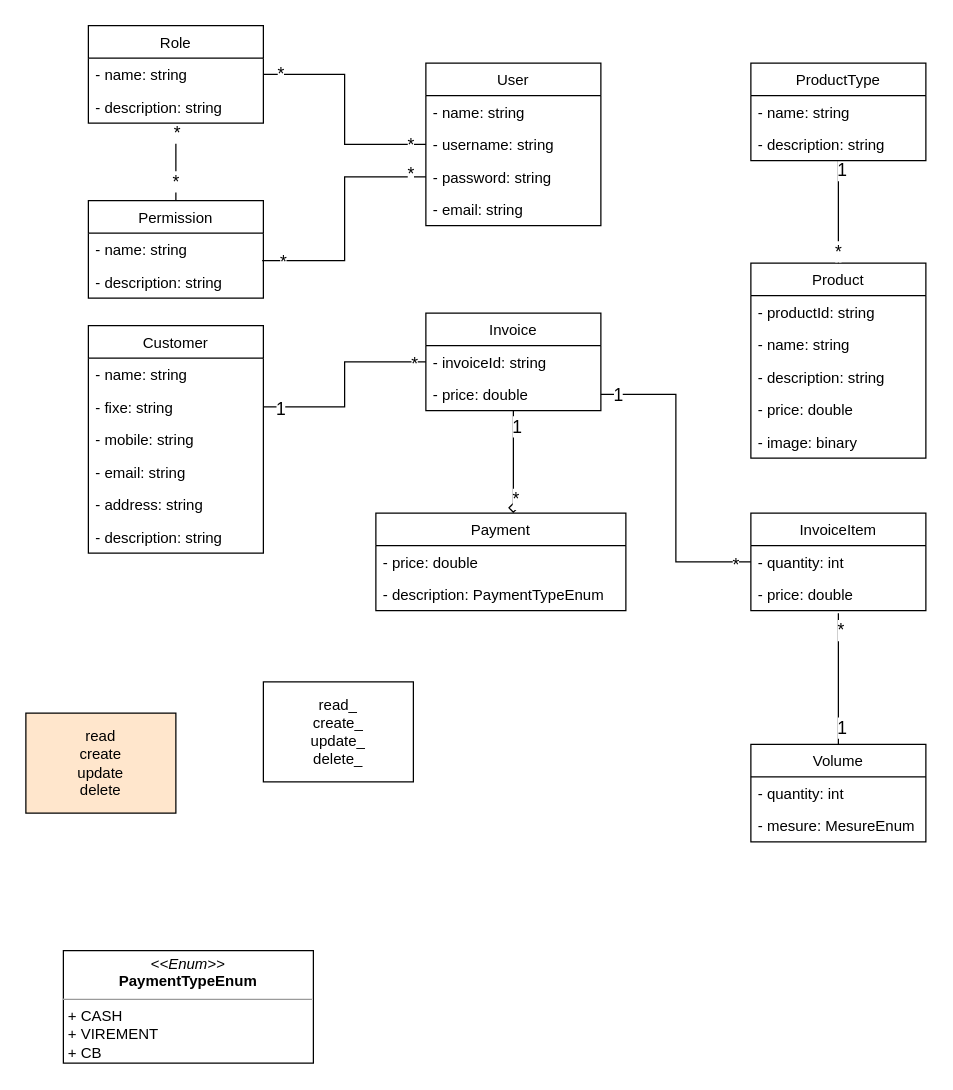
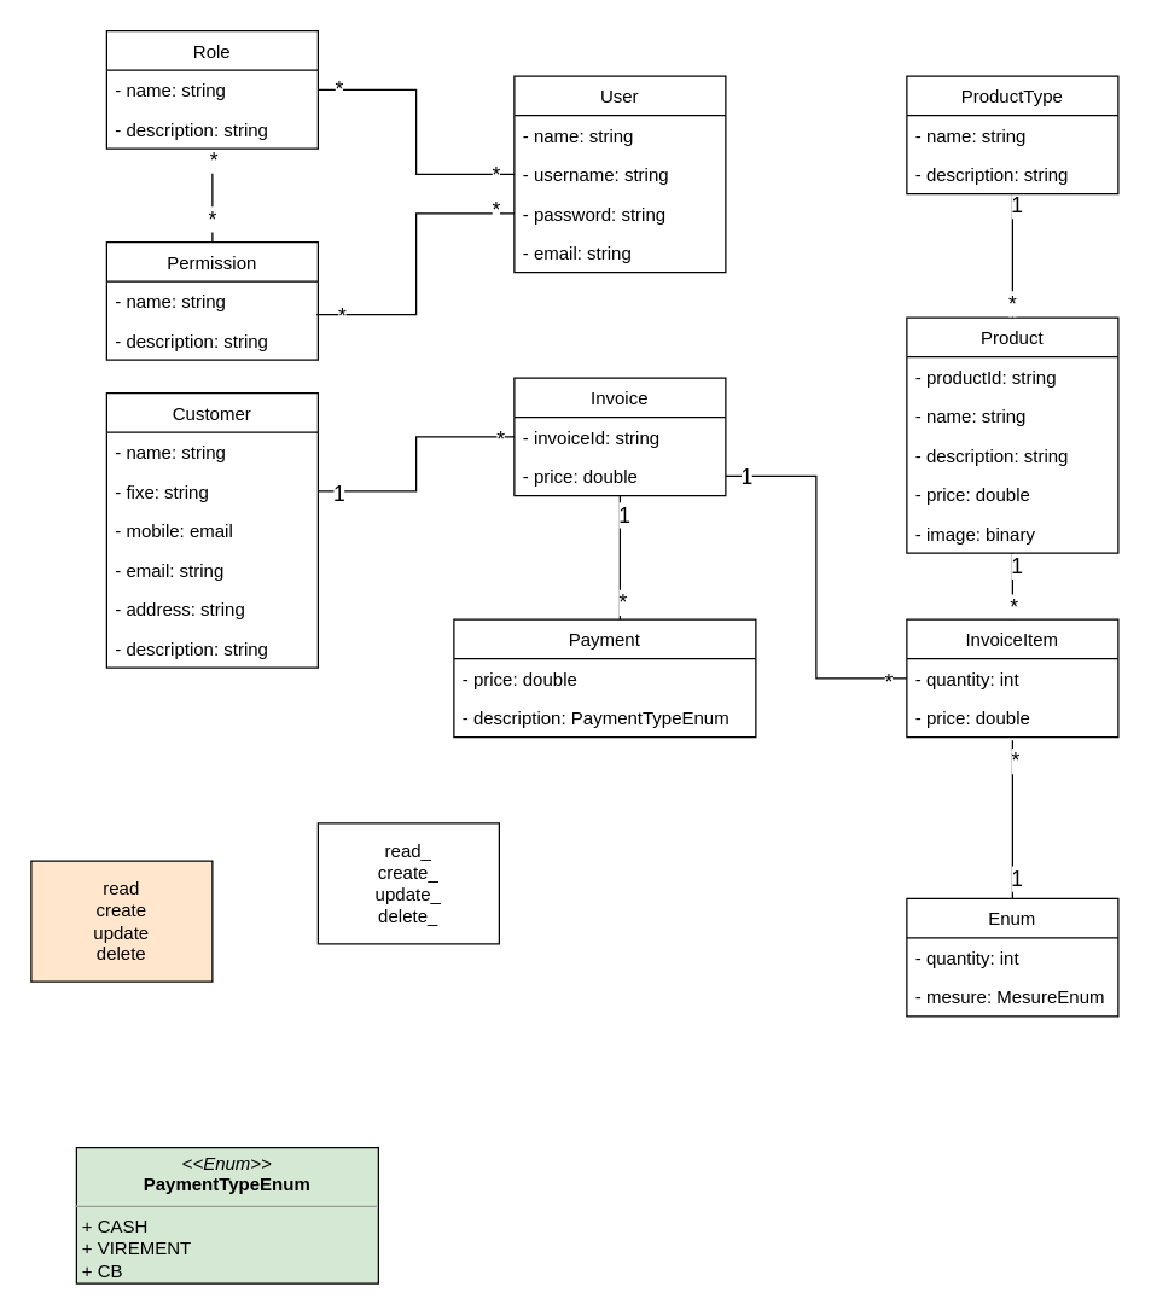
  <mxCell id="0" />
  <mxCell id="1" parent="0" />
  <mxCell id="2" value="User" style="swimlane;fontStyle=0;childLayout=stackLayout;horizontal=1;startSize=26;fillColor=none;horizontalStack=0;resizeParent=1;resizeParentMax=0;resizeLast=0;collapsible=1;marginBottom=0;" parent="1" vertex="1"><mxGeometry x="340" y="50" width="140" height="130" as="geometry" /></mxCell>
  <mxCell id="3" value="- name: string" style="text;strokeColor=none;fillColor=none;align=left;verticalAlign=top;spacingLeft=4;spacingRight=4;overflow=hidden;rotatable=0;points=[[0,0.5],[1,0.5]];portConstraint=eastwest;" parent="2" vertex="1"><mxGeometry y="26" width="140" height="26" as="geometry" /></mxCell>
  <mxCell id="4" value="- username: string" style="text;strokeColor=none;fillColor=none;align=left;verticalAlign=top;spacingLeft=4;spacingRight=4;overflow=hidden;rotatable=0;points=[[0,0.5],[1,0.5]];portConstraint=eastwest;" parent="2" vertex="1"><mxGeometry y="52" width="140" height="26" as="geometry" /></mxCell>
  <mxCell id="5" value="- password: string" style="text;strokeColor=none;fillColor=none;align=left;verticalAlign=top;spacingLeft=4;spacingRight=4;overflow=hidden;rotatable=0;points=[[0,0.5],[1,0.5]];portConstraint=eastwest;" parent="2" vertex="1"><mxGeometry y="78" width="140" height="26" as="geometry" /></mxCell>
  <mxCell id="6" value="- email: string" style="text;strokeColor=none;fillColor=none;align=left;verticalAlign=top;spacingLeft=4;spacingRight=4;overflow=hidden;rotatable=0;points=[[0,0.5],[1,0.5]];portConstraint=eastwest;" parent="2" vertex="1"><mxGeometry y="104" width="140" height="26" as="geometry" /></mxCell>
  <mxCell id="7" style="edgeStyle=orthogonalEdgeStyle;rounded=0;orthogonalLoop=1;jettySize=auto;html=1;endArrow=none;endFill=0;" parent="1" source="10" target="13" edge="1"><mxGeometry relative="1" as="geometry" /></mxCell>
  <mxCell id="8" value="&lt;font style=&quot;font-size: 14px&quot;&gt;*&lt;/font&gt;" style="edgeLabel;html=1;align=center;verticalAlign=middle;resizable=0;points=[];" parent="7" vertex="1" connectable="0"><mxGeometry x="-0.774" relative="1" as="geometry"><mxPoint as="offset" /></mxGeometry></mxCell>
  <mxCell id="9" value="*" style="edgeLabel;html=1;align=center;verticalAlign=middle;resizable=0;points=[];fontSize=14;" parent="7" vertex="1" connectable="0"><mxGeometry x="0.484" y="-1" relative="1" as="geometry"><mxPoint as="offset" /></mxGeometry></mxCell>
  <mxCell id="10" value="Role" style="swimlane;fontStyle=0;childLayout=stackLayout;horizontal=1;startSize=26;fillColor=none;horizontalStack=0;resizeParent=1;resizeParentMax=0;resizeLast=0;collapsible=1;marginBottom=0;" parent="1" vertex="1"><mxGeometry x="70" y="20" width="140" height="78" as="geometry" /></mxCell>
  <mxCell id="11" value="- name: string" style="text;strokeColor=none;fillColor=none;align=left;verticalAlign=top;spacingLeft=4;spacingRight=4;overflow=hidden;rotatable=0;points=[[0,0.5],[1,0.5]];portConstraint=eastwest;" parent="10" vertex="1"><mxGeometry y="26" width="140" height="26" as="geometry" /></mxCell>
  <mxCell id="12" value="- description: string" style="text;strokeColor=none;fillColor=none;align=left;verticalAlign=top;spacingLeft=4;spacingRight=4;overflow=hidden;rotatable=0;points=[[0,0.5],[1,0.5]];portConstraint=eastwest;" parent="10" vertex="1"><mxGeometry y="52" width="140" height="26" as="geometry" /></mxCell>
  <mxCell id="13" value="Permission" style="swimlane;fontStyle=0;childLayout=stackLayout;horizontal=1;startSize=26;fillColor=none;horizontalStack=0;resizeParent=1;resizeParentMax=0;resizeLast=0;collapsible=1;marginBottom=0;" parent="1" vertex="1"><mxGeometry x="70" y="160" width="140" height="78" as="geometry" /></mxCell>
  <mxCell id="14" value="- name: string" style="text;strokeColor=none;fillColor=none;align=left;verticalAlign=top;spacingLeft=4;spacingRight=4;overflow=hidden;rotatable=0;points=[[0,0.5],[1,0.5]];portConstraint=eastwest;" parent="13" vertex="1"><mxGeometry y="26" width="140" height="26" as="geometry" /></mxCell>
  <mxCell id="15" value="- description: string" style="text;strokeColor=none;fillColor=none;align=left;verticalAlign=top;spacingLeft=4;spacingRight=4;overflow=hidden;rotatable=0;points=[[0,0.5],[1,0.5]];portConstraint=eastwest;" parent="13" vertex="1"><mxGeometry y="52" width="140" height="26" as="geometry" /></mxCell>
+ <mxCell id="16" style="edgeStyle=orthogonalEdgeStyle;rounded=0;orthogonalLoop=1;jettySize=auto;html=1;fontSize=14;endArrow=none;endFill=0;" parent="1" source="19" target="31" edge="1"><mxGeometry relative="1" as="geometry" /></mxCell>
+ <mxCell id="17" value="*" style="edgeLabel;html=1;align=center;verticalAlign=middle;resizable=0;points=[];fontSize=14;" parent="16" vertex="1" connectable="0"><mxGeometry x="0.6" relative="1" as="geometry"><mxPoint as="offset" /></mxGeometry></mxCell>
+ <mxCell id="18" value="1" style="edgeLabel;html=1;align=center;verticalAlign=middle;resizable=0;points=[];fontSize=14;" parent="16" vertex="1" connectable="0"><mxGeometry x="-0.629" y="2" relative="1" as="geometry"><mxPoint as="offset" /></mxGeometry></mxCell>
  <mxCell id="19" value="Product" style="swimlane;fontStyle=0;childLayout=stackLayout;horizontal=1;startSize=26;fillColor=none;horizontalStack=0;resizeParent=1;resizeParentMax=0;resizeLast=0;collapsible=1;marginBottom=0;" parent="1" vertex="1"><mxGeometry x="600" y="210" width="140" height="156" as="geometry" /></mxCell>
  <mxCell id="20" value="- productId: string" style="text;strokeColor=none;fillColor=none;align=left;verticalAlign=top;spacingLeft=4;spacingRight=4;overflow=hidden;rotatable=0;points=[[0,0.5],[1,0.5]];portConstraint=eastwest;" parent="19" vertex="1"><mxGeometry y="26" width="140" height="26" as="geometry" /></mxCell>
  <mxCell id="21" value="- name: string" style="text;strokeColor=none;fillColor=none;align=left;verticalAlign=top;spacingLeft=4;spacingRight=4;overflow=hidden;rotatable=0;points=[[0,0.5],[1,0.5]];portConstraint=eastwest;" parent="19" vertex="1"><mxGeometry y="52" width="140" height="26" as="geometry" /></mxCell>
  <mxCell id="22" value="- description: string" style="text;strokeColor=none;fillColor=none;align=left;verticalAlign=top;spacingLeft=4;spacingRight=4;overflow=hidden;rotatable=0;points=[[0,0.5],[1,0.5]];portConstraint=eastwest;" parent="19" vertex="1"><mxGeometry y="78" width="140" height="26" as="geometry" /></mxCell>
  <mxCell id="23" value="- price: double" style="text;strokeColor=none;fillColor=none;align=left;verticalAlign=top;spacingLeft=4;spacingRight=4;overflow=hidden;rotatable=0;points=[[0,0.5],[1,0.5]];portConstraint=eastwest;" parent="19" vertex="1"><mxGeometry y="104" width="140" height="26" as="geometry" /></mxCell>
  <mxCell id="24" value="- image: binary" style="text;strokeColor=none;fillColor=none;align=left;verticalAlign=top;spacingLeft=4;spacingRight=4;overflow=hidden;rotatable=0;points=[[0,0.5],[1,0.5]];portConstraint=eastwest;" parent="19" vertex="1"><mxGeometry y="130" width="140" height="26" as="geometry" /></mxCell>
  <mxCell id="25" style="edgeStyle=orthogonalEdgeStyle;rounded=0;orthogonalLoop=1;jettySize=auto;html=1;entryX=0.5;entryY=0;entryDx=0;entryDy=0;fontSize=14;endArrow=none;endFill=0;" parent="1" source="28" target="19" edge="1"><mxGeometry relative="1" as="geometry" /></mxCell>
  <mxCell id="26" value="1" style="edgeLabel;html=1;align=center;verticalAlign=middle;resizable=0;points=[];fontSize=14;" parent="25" vertex="1" connectable="0"><mxGeometry x="-0.829" y="2" relative="1" as="geometry"><mxPoint as="offset" /></mxGeometry></mxCell>
  <mxCell id="27" value="*" style="edgeLabel;html=1;align=center;verticalAlign=middle;resizable=0;points=[];fontSize=14;" parent="25" vertex="1" connectable="0"><mxGeometry x="0.756" y="3" relative="1" as="geometry"><mxPoint x="-4" as="offset" /></mxGeometry></mxCell>
  <mxCell id="28" value="ProductType" style="swimlane;fontStyle=0;childLayout=stackLayout;horizontal=1;startSize=26;fillColor=none;horizontalStack=0;resizeParent=1;resizeParentMax=0;resizeLast=0;collapsible=1;marginBottom=0;" parent="1" vertex="1"><mxGeometry x="600" y="50" width="140" height="78" as="geometry" /></mxCell>
  <mxCell id="29" value="- name: string" style="text;strokeColor=none;fillColor=none;align=left;verticalAlign=top;spacingLeft=4;spacingRight=4;overflow=hidden;rotatable=0;points=[[0,0.5],[1,0.5]];portConstraint=eastwest;" parent="28" vertex="1"><mxGeometry y="26" width="140" height="26" as="geometry" /></mxCell>
  <mxCell id="30" value="- description: string" style="text;strokeColor=none;fillColor=none;align=left;verticalAlign=top;spacingLeft=4;spacingRight=4;overflow=hidden;rotatable=0;points=[[0,0.5],[1,0.5]];portConstraint=eastwest;" parent="28" vertex="1"><mxGeometry y="52" width="140" height="26" as="geometry" /></mxCell>
  <mxCell id="31" value="InvoiceItem" style="swimlane;fontStyle=0;childLayout=stackLayout;horizontal=1;startSize=26;fillColor=none;horizontalStack=0;resizeParent=1;resizeParentMax=0;resizeLast=0;collapsible=1;marginBottom=0;" parent="1" vertex="1"><mxGeometry x="600" y="410" width="140" height="78" as="geometry" /></mxCell>
  <mxCell id="32" value="- quantity: int" style="text;strokeColor=none;fillColor=none;align=left;verticalAlign=top;spacingLeft=4;spacingRight=4;overflow=hidden;rotatable=0;points=[[0,0.5],[1,0.5]];portConstraint=eastwest;" parent="31" vertex="1"><mxGeometry y="26" width="140" height="26" as="geometry" /></mxCell>
  <mxCell id="33" value="- price: double" style="text;strokeColor=none;fillColor=none;align=left;verticalAlign=top;spacingLeft=4;spacingRight=4;overflow=hidden;rotatable=0;points=[[0,0.5],[1,0.5]];portConstraint=eastwest;" parent="31" vertex="1"><mxGeometry y="52" width="140" height="26" as="geometry" /></mxCell>
- <mxCell id="34" style="edgeStyle=orthogonalEdgeStyle;rounded=0;orthogonalLoop=1;jettySize=auto;html=1;entryX=0.55;entryY=0;entryDx=0;entryDy=0;entryPerimeter=0;fontSize=14;endArrow=diamond;endFill=0;" parent="1" source="37" target="40" edge="1"><mxGeometry relative="1" as="geometry" /></mxCell>
+ <mxCell id="34" style="edgeStyle=orthogonalEdgeStyle;rounded=0;orthogonalLoop=1;jettySize=auto;html=1;entryX=0.55;entryY=0;entryDx=0;entryDy=0;entryPerimeter=0;fontSize=14;endArrow=none;endFill=0;" parent="1" source="37" target="40" edge="1"><mxGeometry relative="1" as="geometry" /></mxCell>
  <mxCell id="35" value="1" style="edgeLabel;html=1;align=center;verticalAlign=middle;resizable=0;points=[];fontSize=14;" parent="34" vertex="1" connectable="0"><mxGeometry x="-0.707" y="2" relative="1" as="geometry"><mxPoint as="offset" /></mxGeometry></mxCell>
  <mxCell id="36" value="*" style="edgeLabel;html=1;align=center;verticalAlign=middle;resizable=0;points=[];fontSize=14;" parent="34" vertex="1" connectable="0"><mxGeometry x="0.707" y="1" relative="1" as="geometry"><mxPoint as="offset" /></mxGeometry></mxCell>
  <mxCell id="37" value="Invoice" style="swimlane;fontStyle=0;childLayout=stackLayout;horizontal=1;startSize=26;fillColor=none;horizontalStack=0;resizeParent=1;resizeParentMax=0;resizeLast=0;collapsible=1;marginBottom=0;" parent="1" vertex="1"><mxGeometry x="340" y="250" width="140" height="78" as="geometry" /></mxCell>
  <mxCell id="38" value="- invoiceId: string" style="text;strokeColor=none;fillColor=none;align=left;verticalAlign=top;spacingLeft=4;spacingRight=4;overflow=hidden;rotatable=0;points=[[0,0.5],[1,0.5]];portConstraint=eastwest;" parent="37" vertex="1"><mxGeometry y="26" width="140" height="26" as="geometry" /></mxCell>
  <mxCell id="39" value="- price: double" style="text;strokeColor=none;fillColor=none;align=left;verticalAlign=top;spacingLeft=4;spacingRight=4;overflow=hidden;rotatable=0;points=[[0,0.5],[1,0.5]];portConstraint=eastwest;" parent="37" vertex="1"><mxGeometry y="52" width="140" height="26" as="geometry" /></mxCell>
  <mxCell id="40" value="Payment" style="swimlane;fontStyle=0;childLayout=stackLayout;horizontal=1;startSize=26;fillColor=none;horizontalStack=0;resizeParent=1;resizeParentMax=0;resizeLast=0;collapsible=1;marginBottom=0;" parent="1" vertex="1"><mxGeometry x="300" y="410" width="200" height="78" as="geometry" /></mxCell>
  <mxCell id="41" value="- price: double" style="text;strokeColor=none;fillColor=none;align=left;verticalAlign=top;spacingLeft=4;spacingRight=4;overflow=hidden;rotatable=0;points=[[0,0.5],[1,0.5]];portConstraint=eastwest;" parent="40" vertex="1"><mxGeometry y="26" width="200" height="26" as="geometry" /></mxCell>
  <mxCell id="42" value="- description: PaymentTypeEnum" style="text;strokeColor=none;fillColor=none;align=left;verticalAlign=top;spacingLeft=4;spacingRight=4;overflow=hidden;rotatable=0;points=[[0,0.5],[1,0.5]];portConstraint=eastwest;" parent="40" vertex="1"><mxGeometry y="52" width="200" height="26" as="geometry" /></mxCell>
  <mxCell id="43" value="Customer" style="swimlane;fontStyle=0;childLayout=stackLayout;horizontal=1;startSize=26;fillColor=none;horizontalStack=0;resizeParent=1;resizeParentMax=0;resizeLast=0;collapsible=1;marginBottom=0;" parent="1" vertex="1"><mxGeometry x="70" y="260" width="140" height="182" as="geometry" /></mxCell>
  <mxCell id="44" value="- name: string" style="text;strokeColor=none;fillColor=none;align=left;verticalAlign=top;spacingLeft=4;spacingRight=4;overflow=hidden;rotatable=0;points=[[0,0.5],[1,0.5]];portConstraint=eastwest;" parent="43" vertex="1"><mxGeometry y="26" width="140" height="26" as="geometry" /></mxCell>
  <mxCell id="45" value="- fixe: string" style="text;strokeColor=none;fillColor=none;align=left;verticalAlign=top;spacingLeft=4;spacingRight=4;overflow=hidden;rotatable=0;points=[[0,0.5],[1,0.5]];portConstraint=eastwest;" parent="43" vertex="1"><mxGeometry y="52" width="140" height="26" as="geometry" /></mxCell>
- <mxCell id="46" value="- mobile: string" style="text;strokeColor=none;fillColor=none;align=left;verticalAlign=top;spacingLeft=4;spacingRight=4;overflow=hidden;rotatable=0;points=[[0,0.5],[1,0.5]];portConstraint=eastwest;" parent="43" vertex="1"><mxGeometry y="78" width="140" height="26" as="geometry" /></mxCell>
+ <mxCell id="46" value="- mobile: email" style="text;strokeColor=none;fillColor=none;align=left;verticalAlign=top;spacingLeft=4;spacingRight=4;overflow=hidden;rotatable=0;points=[[0,0.5],[1,0.5]];portConstraint=eastwest;" parent="43" vertex="1"><mxGeometry y="78" width="140" height="26" as="geometry" /></mxCell>
  <mxCell id="47" value="- email: string" style="text;strokeColor=none;fillColor=none;align=left;verticalAlign=top;spacingLeft=4;spacingRight=4;overflow=hidden;rotatable=0;points=[[0,0.5],[1,0.5]];portConstraint=eastwest;" parent="43" vertex="1"><mxGeometry y="104" width="140" height="26" as="geometry" /></mxCell>
  <mxCell id="48" value="- address: string" style="text;strokeColor=none;fillColor=none;align=left;verticalAlign=top;spacingLeft=4;spacingRight=4;overflow=hidden;rotatable=0;points=[[0,0.5],[1,0.5]];portConstraint=eastwest;" parent="43" vertex="1"><mxGeometry y="130" width="140" height="26" as="geometry" /></mxCell>
  <mxCell id="49" value="- description: string" style="text;strokeColor=none;fillColor=none;align=left;verticalAlign=top;spacingLeft=4;spacingRight=4;overflow=hidden;rotatable=0;points=[[0,0.5],[1,0.5]];portConstraint=eastwest;" parent="43" vertex="1"><mxGeometry y="156" width="140" height="26" as="geometry" /></mxCell>
  <mxCell id="50" style="edgeStyle=orthogonalEdgeStyle;rounded=0;orthogonalLoop=1;jettySize=auto;html=1;endArrow=none;endFill=0;" parent="1" source="4" target="11" edge="1"><mxGeometry relative="1" as="geometry" /></mxCell>
  <mxCell id="51" value="&lt;font style=&quot;font-size: 14px&quot;&gt;*&lt;/font&gt;" style="edgeLabel;html=1;align=center;verticalAlign=middle;resizable=0;points=[];" parent="50" vertex="1" connectable="0"><mxGeometry x="0.859" y="-1" relative="1" as="geometry"><mxPoint as="offset" /></mxGeometry></mxCell>
  <mxCell id="52" value="*" style="edgeLabel;html=1;align=center;verticalAlign=middle;resizable=0;points=[];fontSize=14;" parent="50" vertex="1" connectable="0"><mxGeometry x="-0.859" relative="1" as="geometry"><mxPoint as="offset" /></mxGeometry></mxCell>
  <mxCell id="53" style="edgeStyle=orthogonalEdgeStyle;rounded=0;orthogonalLoop=1;jettySize=auto;html=1;entryX=0.993;entryY=0.846;entryDx=0;entryDy=0;entryPerimeter=0;endArrow=none;endFill=0;" parent="1" source="5" target="14" edge="1"><mxGeometry relative="1" as="geometry" /></mxCell>
  <mxCell id="54" value="&lt;font style=&quot;font-size: 14px;&quot;&gt;*&lt;/font&gt;" style="edgeLabel;html=1;align=center;verticalAlign=middle;resizable=0;points=[];" parent="53" vertex="1" connectable="0"><mxGeometry x="0.829" y="1" relative="1" as="geometry"><mxPoint as="offset" /></mxGeometry></mxCell>
  <mxCell id="55" value="*" style="edgeLabel;html=1;align=center;verticalAlign=middle;resizable=0;points=[];fontSize=14;" parent="53" vertex="1" connectable="0"><mxGeometry x="-0.869" y="-3" relative="1" as="geometry"><mxPoint as="offset" /></mxGeometry></mxCell>
  <mxCell id="56" style="edgeStyle=orthogonalEdgeStyle;rounded=0;orthogonalLoop=1;jettySize=auto;html=1;fontSize=14;endArrow=none;endFill=0;" parent="1" source="45" target="38" edge="1"><mxGeometry relative="1" as="geometry" /></mxCell>
  <mxCell id="57" value="1" style="edgeLabel;html=1;align=center;verticalAlign=middle;resizable=0;points=[];fontSize=14;" parent="56" vertex="1" connectable="0"><mxGeometry x="-0.843" y="-1" relative="1" as="geometry"><mxPoint as="offset" /></mxGeometry></mxCell>
  <mxCell id="58" value="*" style="edgeLabel;html=1;align=center;verticalAlign=middle;resizable=0;points=[];fontSize=14;" parent="56" vertex="1" connectable="0"><mxGeometry x="0.879" y="-1" relative="1" as="geometry"><mxPoint as="offset" /></mxGeometry></mxCell>
  <mxCell id="59" style="edgeStyle=orthogonalEdgeStyle;rounded=0;orthogonalLoop=1;jettySize=auto;html=1;entryX=0;entryY=0.5;entryDx=0;entryDy=0;fontSize=14;endArrow=none;endFill=0;" parent="1" source="39" target="32" edge="1"><mxGeometry relative="1" as="geometry" /></mxCell>
  <mxCell id="60" value="1" style="edgeLabel;html=1;align=center;verticalAlign=middle;resizable=0;points=[];fontSize=14;" parent="59" vertex="1" connectable="0"><mxGeometry x="-0.898" relative="1" as="geometry"><mxPoint as="offset" /></mxGeometry></mxCell>
  <mxCell id="61" value="*" style="edgeLabel;html=1;align=center;verticalAlign=middle;resizable=0;points=[];fontSize=14;" parent="59" vertex="1" connectable="0"><mxGeometry x="0.898" y="-2" relative="1" as="geometry"><mxPoint as="offset" /></mxGeometry></mxCell>
  <mxCell id="62" value="read&lt;br&gt;create&lt;br&gt;update&lt;br&gt;delete" style="rounded=0;whiteSpace=wrap;html=1;fillColor=#ffe6cc;" parent="1" vertex="1"><mxGeometry x="20" y="570" width="120" height="80" as="geometry" /></mxCell>
  <mxCell id="63" value="read_&lt;br&gt;create_&lt;br&gt;update_&lt;br&gt;delete_" style="rounded=0;whiteSpace=wrap;html=1;" parent="1" vertex="1"><mxGeometry x="210" y="545" width="120" height="80" as="geometry" /></mxCell>
  <mxCell id="64" style="edgeStyle=orthogonalEdgeStyle;rounded=0;orthogonalLoop=1;jettySize=auto;html=1;endArrow=none;endFill=0;" edge="1" parent="1" source="67"><mxGeometry relative="1" as="geometry"><mxPoint x="670" y="490" as="targetPoint" /></mxGeometry></mxCell>
  <mxCell id="65" value="&lt;font style=&quot;font-size: 14px&quot;&gt;*&lt;/font&gt;" style="edgeLabel;html=1;align=center;verticalAlign=middle;resizable=0;points=[];" vertex="1" connectable="0" parent="64"><mxGeometry x="0.752" y="-1" relative="1" as="geometry"><mxPoint as="offset" /></mxGeometry></mxCell>
  <mxCell id="66" value="1" style="edgeLabel;html=1;align=center;verticalAlign=middle;resizable=0;points=[];fontSize=14;" vertex="1" connectable="0" parent="64"><mxGeometry x="-0.733" y="-2" relative="1" as="geometry"><mxPoint as="offset" /></mxGeometry></mxCell>
- <mxCell id="67" value="Volume" style="swimlane;fontStyle=0;childLayout=stackLayout;horizontal=1;startSize=26;fillColor=none;horizontalStack=0;resizeParent=1;resizeParentMax=0;resizeLast=0;collapsible=1;marginBottom=0;" vertex="1" parent="1"><mxGeometry x="600" y="595" width="140" height="78" as="geometry" /></mxCell>
+ <mxCell id="67" value="Enum" style="swimlane;fontStyle=0;childLayout=stackLayout;horizontal=1;startSize=26;fillColor=none;horizontalStack=0;resizeParent=1;resizeParentMax=0;resizeLast=0;collapsible=1;marginBottom=0;" vertex="1" parent="1"><mxGeometry x="600" y="595" width="140" height="78" as="geometry" /></mxCell>
  <mxCell id="68" value="- quantity: int" style="text;strokeColor=none;fillColor=none;align=left;verticalAlign=top;spacingLeft=4;spacingRight=4;overflow=hidden;rotatable=0;points=[[0,0.5],[1,0.5]];portConstraint=eastwest;" vertex="1" parent="67"><mxGeometry y="26" width="140" height="26" as="geometry" /></mxCell>
  <mxCell id="69" value="- mesure: MesureEnum" style="text;strokeColor=none;fillColor=none;align=left;verticalAlign=top;spacingLeft=4;spacingRight=4;overflow=hidden;rotatable=0;points=[[0,0.5],[1,0.5]];portConstraint=eastwest;" vertex="1" parent="67"><mxGeometry y="52" width="140" height="26" as="geometry" /></mxCell>
- <mxCell id="70" value="&lt;p style=&quot;margin: 0px ; margin-top: 4px ; text-align: center&quot;&gt;&lt;i&gt;&amp;lt;&amp;lt;Enum&amp;gt;&amp;gt;&lt;/i&gt;&lt;br&gt;&lt;b&gt;PaymentTypeEnum&lt;/b&gt;&lt;/p&gt;&lt;hr size=&quot;1&quot;&gt;&lt;p style=&quot;margin: 0px ; margin-left: 4px&quot;&gt;+ CASH&lt;br&gt;+ VIREMENT&lt;/p&gt;&lt;p style=&quot;margin: 0px ; margin-left: 4px&quot;&gt;+ CB&lt;/p&gt;&lt;hr size=&quot;1&quot;&gt;&lt;p style=&quot;margin: 0px ; margin-left: 4px&quot;&gt;&lt;br&gt;&lt;/p&gt;" style="verticalAlign=top;align=left;overflow=fill;fontSize=12;fontFamily=Helvetica;html=1;" vertex="1" parent="1"><mxGeometry x="50" y="760" width="200" height="90" as="geometry" /></mxCell>
+ <mxCell id="70" value="&lt;p style=&quot;margin: 0px ; margin-top: 4px ; text-align: center&quot;&gt;&lt;i&gt;&amp;lt;&amp;lt;Enum&amp;gt;&amp;gt;&lt;/i&gt;&lt;br&gt;&lt;b&gt;PaymentTypeEnum&lt;/b&gt;&lt;/p&gt;&lt;hr size=&quot;1&quot;&gt;&lt;p style=&quot;margin: 0px ; margin-left: 4px&quot;&gt;+ CASH&lt;br&gt;+ VIREMENT&lt;/p&gt;&lt;p style=&quot;margin: 0px ; margin-left: 4px&quot;&gt;+ CB&lt;/p&gt;&lt;hr size=&quot;1&quot;&gt;&lt;p style=&quot;margin: 0px ; margin-left: 4px&quot;&gt;&lt;br&gt;&lt;/p&gt;" style="verticalAlign=top;align=left;overflow=fill;fontSize=12;fontFamily=Helvetica;html=1;fillColor=#d5e8d4;" vertex="1" parent="1"><mxGeometry x="50" y="760" width="200" height="90" as="geometry" /></mxCell>
